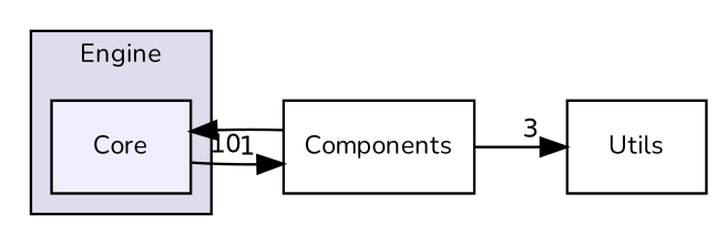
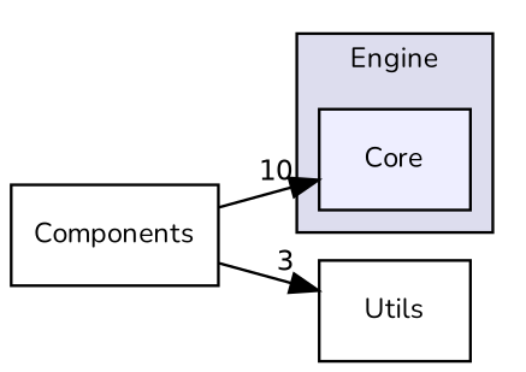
  digraph {
    compound=true
    fontname=Nunito
    rankdir=LR
    node [fontname=Nunito fontsize=10 shape=box]
    edge [fontname=Nunito labeldistance=1.5 labelfontname=Helvetica labelfontsize=10]
    n1 [fillcolor="#eeeeff" label=Core pencolor=black style=filled]
    n2 [label=Components]
    n3 [label=Utils]
    subgraph cluster_1 {
      bgcolor="#ddddee"
      fontsize=10
      label=Engine
      pencolor=black
      n1
    }
-   n1 -> n2 [headlabel=1]
    n2 -> n1 [headlabel=10]
    n2 -> n3 [headlabel=3]
  }
